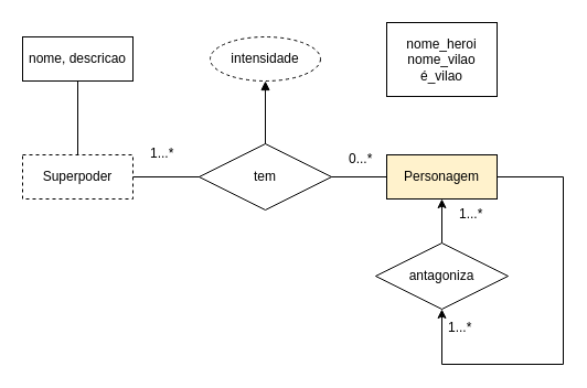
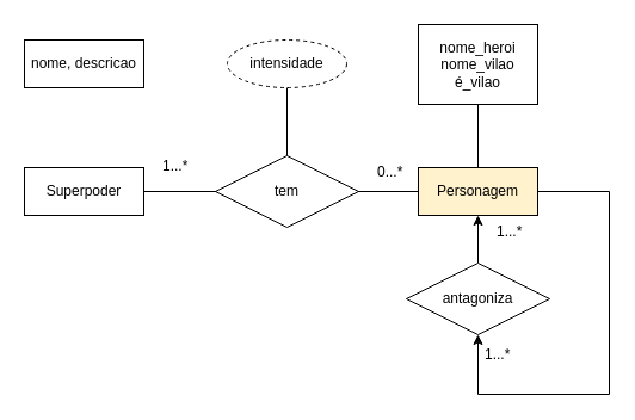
  <mxCell id="0" />
  <mxCell id="1" parent="0" />
  <mxCell id="2" style="edgeStyle=orthogonalEdgeStyle;rounded=0;orthogonalLoop=1;jettySize=auto;html=1;exitX=1;exitY=0.5;exitDx=0;exitDy=0;entryX=0.5;entryY=1;entryDx=0;entryDy=0;" parent="1" source="3" target="8" edge="1"><mxGeometry relative="1" as="geometry"><mxPoint x="500" y="310" as="targetPoint" /><Array as="points"><mxPoint x="510" y="160" /><mxPoint x="510" y="330" /><mxPoint x="400" y="330" /></Array></mxGeometry></mxCell>
  <mxCell id="3" value="Personagem" style="whiteSpace=wrap;html=1;align=center;fillColor=#fff2cc;" parent="1" vertex="1"><mxGeometry x="350" y="140" width="100" height="40" as="geometry" /></mxCell>
- <mxCell id="4" value="Superpoder" style="whiteSpace=wrap;html=1;align=center;dashed=1;" parent="1" vertex="1"><mxGeometry x="20" y="140" width="100" height="40" as="geometry" /></mxCell>
+ <mxCell id="4" value="Superpoder" style="whiteSpace=wrap;html=1;align=center;" parent="1" vertex="1"><mxGeometry x="20" y="140" width="100" height="40" as="geometry" /></mxCell>
  <mxCell id="5" value="" style="line;strokeWidth=1;rotatable=0;dashed=0;labelPosition=right;align=left;verticalAlign=middle;spacingTop=0;spacingLeft=6;points=[];portConstraint=eastwest;" parent="1" vertex="1"><mxGeometry x="120" y="155" width="230" height="10" as="geometry" /></mxCell>
  <mxCell id="6" value="tem" style="shape=rhombus;perimeter=rhombusPerimeter;whiteSpace=wrap;html=1;align=center;" parent="1" vertex="1"><mxGeometry x="180" y="130" width="120" height="60" as="geometry" /></mxCell>
  <mxCell id="7" style="edgeStyle=orthogonalEdgeStyle;rounded=0;orthogonalLoop=1;jettySize=auto;html=1;exitX=0.5;exitY=0;exitDx=0;exitDy=0;entryX=0.5;entryY=1;entryDx=0;entryDy=0;" parent="1" source="8" target="3" edge="1"><mxGeometry relative="1" as="geometry" /></mxCell>
  <mxCell id="8" value="antagoniza" style="shape=rhombus;perimeter=rhombusPerimeter;whiteSpace=wrap;html=1;align=center;" parent="1" vertex="1"><mxGeometry x="340" y="220" width="120" height="60" as="geometry" /></mxCell>
  <mxCell id="9" value="1...*" style="text;strokeColor=none;fillColor=none;spacingLeft=4;spacingRight=4;overflow=hidden;rotatable=0;points=[[0,0.5],[1,0.5]];portConstraint=eastwest;fontSize=12;" parent="1" vertex="1"><mxGeometry x="400" y="283" width="40" height="30" as="geometry" /></mxCell>
  <mxCell id="10" value="1...*" style="text;strokeColor=none;fillColor=none;spacingLeft=4;spacingRight=4;overflow=hidden;rotatable=0;points=[[0,0.5],[1,0.5]];portConstraint=eastwest;fontSize=12;" parent="1" vertex="1"><mxGeometry x="410" y="180" width="40" height="30" as="geometry" /></mxCell>
  <mxCell id="11" value="nome_heroi&lt;br&gt;nome_vilao&lt;br&gt;é_vilao" style="whiteSpace=wrap;html=1;align=center;rounded=0;" parent="1" vertex="1"><mxGeometry x="350" y="20" width="100" height="67" as="geometry" /></mxCell>
+ <mxCell id="12" value="" style="endArrow=none;html=1;rounded=0;exitX=0.5;exitY=1;exitDx=0;exitDy=0;entryX=0.5;entryY=0;entryDx=0;entryDy=0;" parent="1" source="11" target="3" edge="1"><mxGeometry relative="1" as="geometry"><mxPoint x="460" y="0" as="sourcePoint" /><mxPoint x="620" y="0" as="targetPoint" /></mxGeometry></mxCell>
  <mxCell id="13" value="1...*" style="text;strokeColor=none;fillColor=none;spacingLeft=4;spacingRight=4;overflow=hidden;rotatable=0;points=[[0,0.5],[1,0.5]];portConstraint=eastwest;fontSize=12;" parent="1" vertex="1"><mxGeometry x="130" y="125" width="40" height="30" as="geometry" /></mxCell>
  <mxCell id="14" value="0...*" style="text;strokeColor=none;fillColor=none;spacingLeft=4;spacingRight=4;overflow=hidden;rotatable=0;points=[[0,0.5],[1,0.5]];portConstraint=eastwest;fontSize=12;" parent="1" vertex="1"><mxGeometry x="310" y="130" width="40" height="30" as="geometry" /></mxCell>
  <mxCell id="15" value="nome, descricao" style="whiteSpace=wrap;html=1;align=center;rounded=0;" parent="1" vertex="1"><mxGeometry x="20" y="33" width="100" height="40" as="geometry" /></mxCell>
- <mxCell id="16" value="" style="endArrow=none;html=1;rounded=0;entryX=0.5;entryY=1;entryDx=0;entryDy=0;" parent="1" source="4" target="15" edge="1"><mxGeometry relative="1" as="geometry"><mxPoint x="-80" y="260" as="sourcePoint" /><mxPoint x="80" y="260" as="targetPoint" /></mxGeometry></mxCell>
  <mxCell id="17" value="intensidade" style="ellipse;whiteSpace=wrap;html=1;align=center;dashed=1;" vertex="1" parent="1"><mxGeometry x="190" y="33" width="100" height="40" as="geometry" /></mxCell>
- <mxCell id="18" value="" style="endArrow=block;html=1;rounded=0;entryX=0.5;entryY=1;entryDx=0;entryDy=0;exitX=0.5;exitY=0;exitDx=0;exitDy=0;" edge="1" parent="1" source="6" target="17"><mxGeometry width="50" height="50" relative="1" as="geometry"><mxPoint x="60" y="360" as="sourcePoint" /><mxPoint x="110" y="310" as="targetPoint" /></mxGeometry></mxCell>
+ <mxCell id="18" value="" style="endArrow=none;html=1;rounded=0;entryX=0.5;entryY=1;entryDx=0;entryDy=0;exitX=0.5;exitY=0;exitDx=0;exitDy=0;" edge="1" parent="1" source="6" target="17"><mxGeometry width="50" height="50" relative="1" as="geometry"><mxPoint x="60" y="360" as="sourcePoint" /><mxPoint x="110" y="310" as="targetPoint" /></mxGeometry></mxCell>
